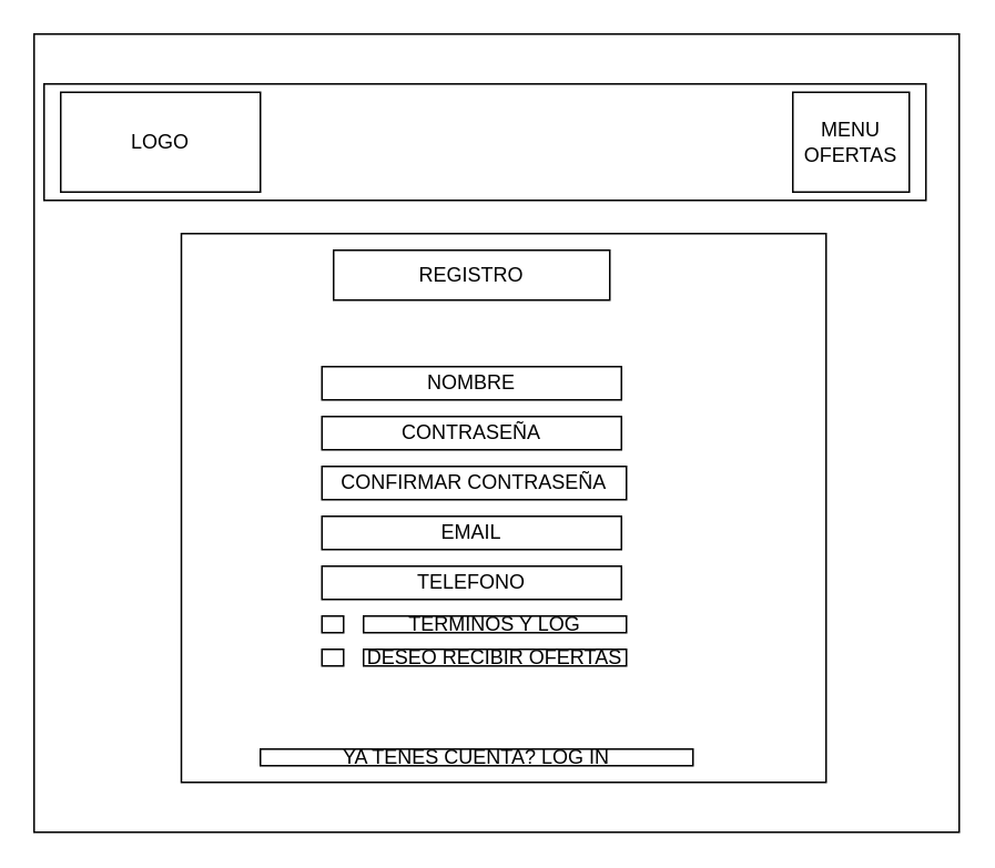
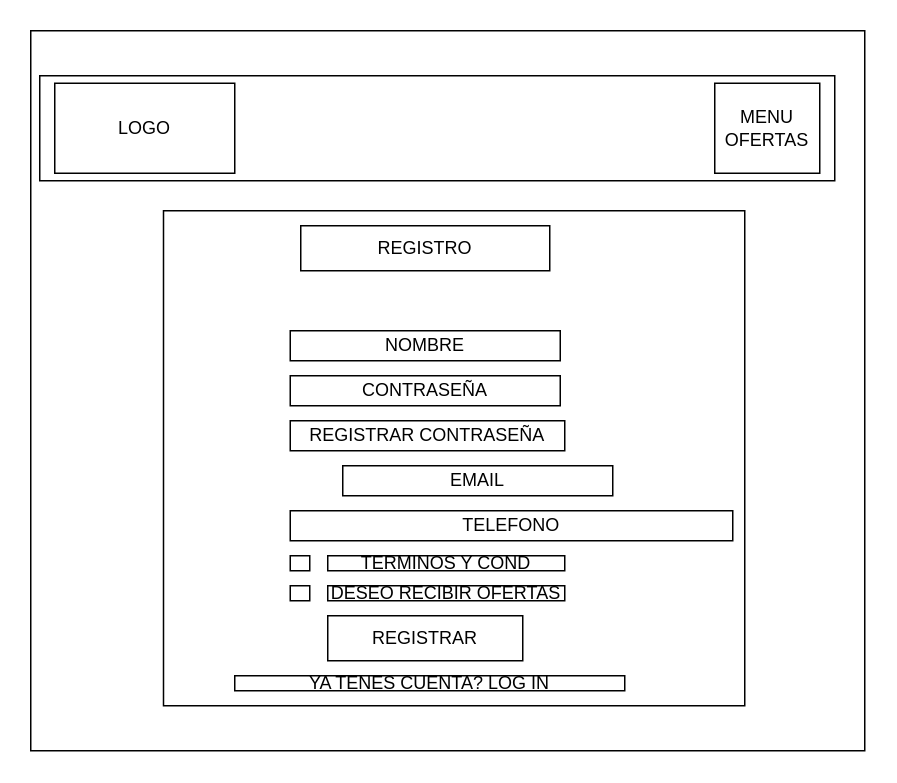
  <mxCell id="0" />
  <mxCell id="1" parent="0" />
  <mxCell id="2" value="" style="rounded=0;whiteSpace=wrap;html=1;" vertex="1" parent="1"><mxGeometry x="20" y="20" width="556" height="480" as="geometry" /></mxCell>
  <mxCell id="3" value="" style="rounded=0;whiteSpace=wrap;html=1;" vertex="1" parent="1"><mxGeometry x="26" y="50" width="530" height="70" as="geometry" /></mxCell>
  <mxCell id="4" value="LOGO" style="rounded=0;whiteSpace=wrap;html=1;" vertex="1" parent="1"><mxGeometry x="36" y="55" width="120" height="60" as="geometry" /></mxCell>
  <mxCell id="5" value="" style="rounded=0;whiteSpace=wrap;html=1;" vertex="1" parent="1"><mxGeometry x="108.5" y="140" width="387.5" height="330" as="geometry" /></mxCell>
  <mxCell id="6" value="NOMBRE" style="rounded=0;whiteSpace=wrap;html=1;" vertex="1" parent="1"><mxGeometry x="193" y="220" width="180" height="20" as="geometry" /></mxCell>
- <mxCell id="7" value="EMAIL" style="rounded=0;whiteSpace=wrap;html=1;" vertex="1" parent="1"><mxGeometry x="193" y="310" width="180" height="20" as="geometry" /></mxCell>
- <mxCell id="8" value="TELEFONO" style="rounded=0;whiteSpace=wrap;html=1;" vertex="1" parent="1"><mxGeometry x="193" y="340" width="180" height="20" as="geometry" /></mxCell>
+ <mxCell id="7" value="EMAIL" style="rounded=0;whiteSpace=wrap;html=1;" vertex="1" parent="1"><mxGeometry x="228" y="310" width="180" height="20" as="geometry" /></mxCell>
+ <mxCell id="8" value="TELEFONO" style="rounded=0;whiteSpace=wrap;html=1;" vertex="1" parent="1"><mxGeometry x="193" y="340" width="295" height="20" as="geometry" /></mxCell>
  <mxCell id="9" value="REGISTRO" style="rounded=0;whiteSpace=wrap;html=1;" vertex="1" parent="1"><mxGeometry x="200" y="150" width="166" height="30" as="geometry" /></mxCell>
+ <mxCell id="10" value="REGISTRAR" style="rounded=0;whiteSpace=wrap;html=1;" vertex="1" parent="1"><mxGeometry x="218" y="410" width="130" height="30" as="geometry" /></mxCell>
  <mxCell id="11" value="CONTRASEÑA" style="rounded=0;whiteSpace=wrap;html=1;" vertex="1" parent="1"><mxGeometry x="193" y="250" width="180" height="20" as="geometry" /></mxCell>
- <mxCell id="12" value="CONFIRMAR CONTRASEÑA" style="rounded=0;whiteSpace=wrap;html=1;" vertex="1" parent="1"><mxGeometry x="193" y="280" width="183" height="20" as="geometry" /></mxCell>
+ <mxCell id="12" value="REGISTRAR CONTRASEÑA" style="rounded=0;whiteSpace=wrap;html=1;" vertex="1" parent="1"><mxGeometry x="193" y="280" width="183" height="20" as="geometry" /></mxCell>
  <mxCell id="13" value="MENU OFERTAS" style="rounded=0;whiteSpace=wrap;html=1;" vertex="1" parent="1"><mxGeometry x="476" y="55" width="70" height="60" as="geometry" /></mxCell>
  <mxCell id="14" value="" style="rounded=0;whiteSpace=wrap;html=1;" vertex="1" parent="1"><mxGeometry x="193" y="370" width="13" height="10" as="geometry" /></mxCell>
- <mxCell id="15" value="TERMINOS Y LOG" style="rounded=0;whiteSpace=wrap;html=1;" vertex="1" parent="1"><mxGeometry x="218" y="370" width="158" height="10" as="geometry" /></mxCell>
+ <mxCell id="15" value="TERMINOS Y COND" style="rounded=0;whiteSpace=wrap;html=1;" vertex="1" parent="1"><mxGeometry x="218" y="370" width="158" height="10" as="geometry" /></mxCell>
  <mxCell id="16" value="DESEO RECIBIR OFERTAS" style="rounded=0;whiteSpace=wrap;html=1;" vertex="1" parent="1"><mxGeometry x="218" y="390" width="158" height="10" as="geometry" /></mxCell>
  <mxCell id="17" value="" style="rounded=0;whiteSpace=wrap;html=1;" vertex="1" parent="1"><mxGeometry x="193" y="390" width="13" height="10" as="geometry" /></mxCell>
  <mxCell id="18" value="YA TENES CUENTA? LOG IN" style="rounded=0;whiteSpace=wrap;html=1;" vertex="1" parent="1"><mxGeometry x="156" y="450" width="260" height="10" as="geometry" /></mxCell>
